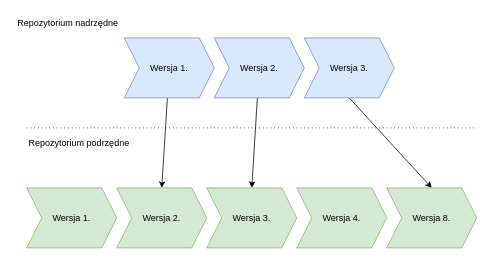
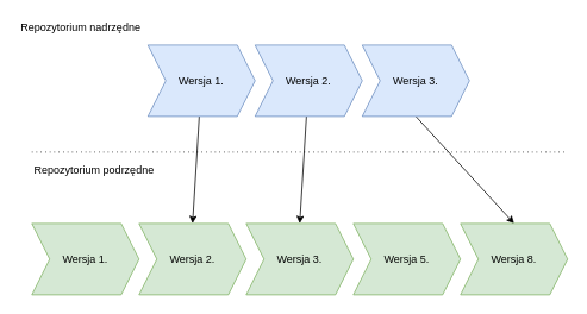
  <mxCell id="0" />
  <mxCell id="1" parent="0" />
  <mxCell id="2" value="" style="endArrow=none;html=1;dashed=1;dashPattern=1 4;" parent="1" edge="1"><mxGeometry width="50" height="50" relative="1" as="geometry"><mxPoint y="170" as="sourcePoint" x="35" /><mxPoint x="635" y="170" as="targetPoint" /></mxGeometry></mxCell>
  <mxCell id="3" value="Repozytorium nadrzędne" style="text;html=1;strokeColor=none;fillColor=none;align=center;verticalAlign=middle;whiteSpace=wrap;rounded=0;" parent="1" vertex="1"><mxGeometry x="20" y="20" width="140" height="20" as="geometry" /></mxCell>
  <mxCell id="4" value="Repozytorium podrzędne" style="text;html=1;strokeColor=none;fillColor=none;align=center;verticalAlign=middle;whiteSpace=wrap;rounded=0;" parent="1" vertex="1"><mxGeometry y="180" width="140" height="20" as="geometry" x="35" /></mxCell>
  <mxCell id="5" style="rounded=0;orthogonalLoop=1;jettySize=auto;html=1;entryX=0.5;entryY=0;entryDx=0;entryDy=0;" parent="1" source="6" target="12" edge="1"><mxGeometry relative="1" as="geometry" /></mxCell>
  <mxCell id="6" value="Wersja 1." style="shape=step;perimeter=stepPerimeter;whiteSpace=wrap;html=1;fixedSize=1;fillColor=#dae8fc;strokeColor=#6c8ebf;" parent="1" vertex="1"><mxGeometry x="165" y="50" width="120" height="80" as="geometry" /></mxCell>
  <mxCell id="7" style="edgeStyle=none;rounded=0;orthogonalLoop=1;jettySize=auto;html=1;entryX=0.5;entryY=0;entryDx=0;entryDy=0;" parent="1" source="8" target="13" edge="1"><mxGeometry relative="1" as="geometry" /></mxCell>
  <mxCell id="8" value="Wersja 2." style="shape=step;perimeter=stepPerimeter;whiteSpace=wrap;html=1;fixedSize=1;fillColor=#dae8fc;strokeColor=#6c8ebf;" parent="1" vertex="1"><mxGeometry x="285" y="50" width="120" height="80" as="geometry" /></mxCell>
  <mxCell id="9" style="edgeStyle=none;rounded=0;orthogonalLoop=1;jettySize=auto;html=1;entryX=0.5;entryY=0;entryDx=0;entryDy=0;exitX=0.5;exitY=1;exitDx=0;exitDy=0;" parent="1" source="10" target="15" edge="1"><mxGeometry relative="1" as="geometry" /></mxCell>
  <mxCell id="10" value="Wersja 3." style="shape=step;perimeter=stepPerimeter;whiteSpace=wrap;html=1;fixedSize=1;fillColor=#dae8fc;strokeColor=#6c8ebf;" parent="1" vertex="1"><mxGeometry x="405" y="50" width="120" height="80" as="geometry" /></mxCell>
  <mxCell id="11" value="Wersja 1." style="shape=step;perimeter=stepPerimeter;whiteSpace=wrap;html=1;fixedSize=1;fillColor=#d5e8d4;strokeColor=#82b366;" parent="1" vertex="1"><mxGeometry y="250" width="120" height="80" as="geometry" x="35" /></mxCell>
  <mxCell id="12" value="Wersja 2." style="shape=step;perimeter=stepPerimeter;whiteSpace=wrap;html=1;fixedSize=1;fillColor=#d5e8d4;strokeColor=#82b366;" parent="1" vertex="1"><mxGeometry x="155" y="250" width="120" height="80" as="geometry" /></mxCell>
  <mxCell id="13" value="Wersja 3." style="shape=step;perimeter=stepPerimeter;whiteSpace=wrap;html=1;fixedSize=1;fillColor=#d5e8d4;strokeColor=#82b366;" parent="1" vertex="1"><mxGeometry x="275" y="250" width="120" height="80" as="geometry" /></mxCell>
- <mxCell id="14" value="Wersja 4." style="shape=step;perimeter=stepPerimeter;whiteSpace=wrap;html=1;fixedSize=1;fillColor=#d5e8d4;strokeColor=#82b366;" parent="1" vertex="1"><mxGeometry x="395" y="250" width="120" height="80" as="geometry" /></mxCell>
+ <mxCell id="14" value="Wersja 5." style="shape=step;perimeter=stepPerimeter;whiteSpace=wrap;html=1;fixedSize=1;fillColor=#d5e8d4;strokeColor=#82b366;" parent="1" vertex="1"><mxGeometry x="395" y="250" width="120" height="80" as="geometry" /></mxCell>
  <mxCell id="15" value="Wersja 8." style="shape=step;perimeter=stepPerimeter;whiteSpace=wrap;html=1;fixedSize=1;fillColor=#d5e8d4;strokeColor=#82b366;" parent="1" vertex="1"><mxGeometry x="515" y="250" width="120" height="80" as="geometry" /></mxCell>
